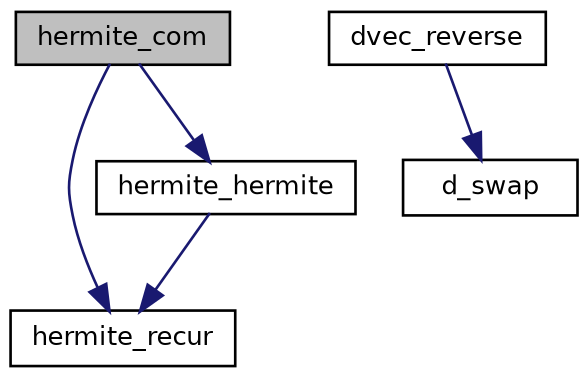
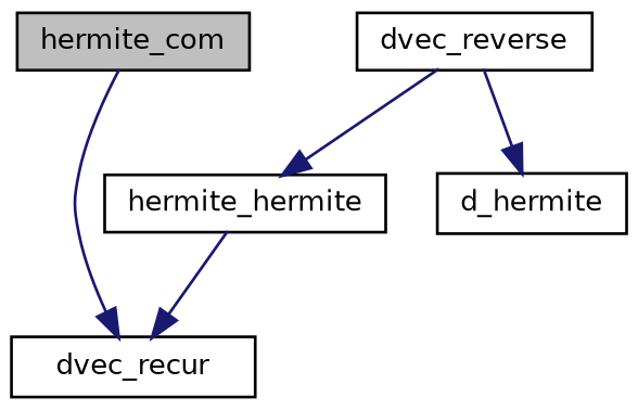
  digraph {
    rankdir=TB
    node [color=black fillcolor=white fontname=Helvetica fontsize=10 shape=record style=filled]
    edge [color=midnightblue fontname=Helvetica fontsize=10 labelfontname=Helvetica labelfontsize=10 style=solid]
    n1 [fillcolor=grey75 fontcolor=black height=0.2 label=hermite_com width=0.4]
    n2 [height=0.2 label=hermite_hermite width=0.4]
-   n3 [height=0.2 label=hermite_recur width=0.4]
+   n3 [height=0.2 label=dvec_recur width=0.4]
    n4 [height=0.2 label=dvec_reverse width=0.4]
-   n5 [height=0.2 label=d_swap width=0.4]
-   n1 -> n2
+   n5 [height=0.2 label=d_hermite width=0.4]
+   n4 -> n2
    n1 -> n3
    n2 -> n3
    n4 -> n5
  }
